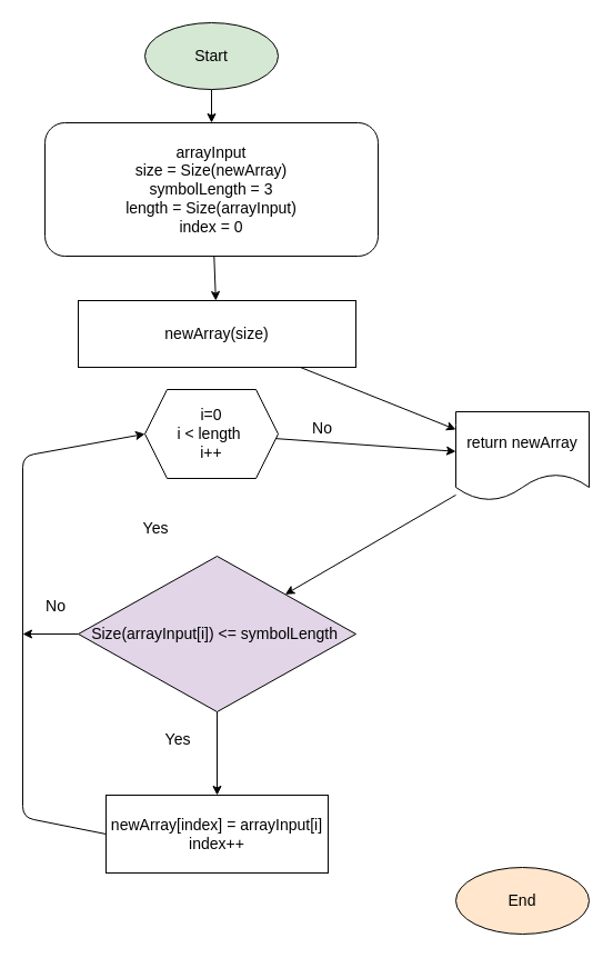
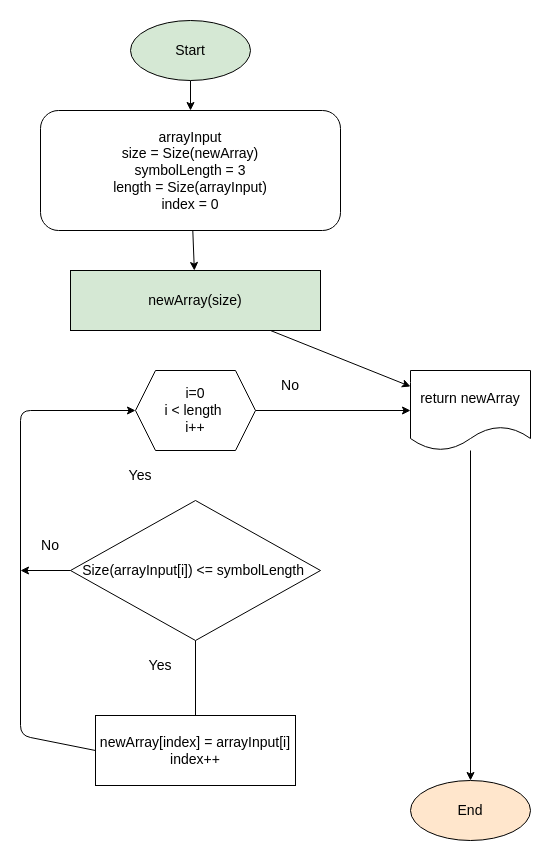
  <mxCell id="0" />
  <mxCell id="1" parent="0" />
  <mxCell id="2" value="" style="edgeStyle=none;html=1;" parent="1" source="3" target="5" edge="1"><mxGeometry relative="1" as="geometry" /></mxCell>
  <mxCell id="3" value="&lt;font style=&quot;font-size: 14px&quot;&gt;Start&lt;/font&gt;" style="ellipse;whiteSpace=wrap;html=1;fillColor=#d5e8d4;" parent="1" vertex="1"><mxGeometry x="130" y="20" width="120" height="60" as="geometry" /></mxCell>
  <mxCell id="4" value="" style="edgeStyle=none;html=1;fontSize=14;" edge="1" parent="1" source="5" target="7"><mxGeometry relative="1" as="geometry" /></mxCell>
  <mxCell id="5" value="&lt;font style=&quot;font-size: 14px&quot;&gt;arrayInput&lt;br&gt;size = Size(newArray)&lt;br&gt;symbolLength = 3&lt;br&gt;length = Size(arrayInput)&lt;br&gt;index = 0&lt;/font&gt;" style="rounded=1;whiteSpace=wrap;html=1;" parent="1" vertex="1"><mxGeometry x="40" y="110" width="300" height="120" as="geometry" /></mxCell>
  <mxCell id="6" value="" style="edgeStyle=none;html=1;fontSize=14;" edge="1" parent="1" source="7" target="14"><mxGeometry relative="1" as="geometry" /></mxCell>
- <mxCell id="7" value="newArray(size)" style="rounded=0;whiteSpace=wrap;html=1;fontSize=14;" vertex="1" parent="1"><mxGeometry x="70" y="270" width="250" height="60" as="geometry" /></mxCell>
+ <mxCell id="7" value="newArray(size)" style="rounded=0;whiteSpace=wrap;html=1;fontSize=14;fillColor=#d5e8d4;" vertex="1" parent="1"><mxGeometry x="70" y="270" width="250" height="60" as="geometry" /></mxCell>
  <mxCell id="8" value="" style="edgeStyle=none;html=1;fontSize=14;" edge="1" parent="1" source="9" target="14"><mxGeometry relative="1" as="geometry" /></mxCell>
- <mxCell id="9" value="i=0&lt;br&gt;i &amp;lt; length&amp;nbsp;&lt;br&gt;i++" style="shape=hexagon;perimeter=hexagonPerimeter2;whiteSpace=wrap;html=1;fixedSize=1;fontSize=14;" vertex="1" parent="1"><mxGeometry x="130" y="350" width="120" height="80" as="geometry" /></mxCell>
- <mxCell id="10" value="" style="edgeStyle=none;html=1;fontSize=14;" edge="1" parent="1" source="11" target="17"><mxGeometry relative="1" as="geometry" /></mxCell>
- <mxCell id="11" value="Size(arrayInput[i]) &amp;lt;= symbolLength&amp;nbsp;" style="rhombus;whiteSpace=wrap;html=1;fontSize=14;fillColor=#e1d5e7;" vertex="1" parent="1"><mxGeometry x="70" y="500" width="250" height="140" as="geometry" /></mxCell>
+ <mxCell id="9" value="i=0&lt;br&gt;i &amp;lt; length&amp;nbsp;&lt;br&gt;i++" style="shape=hexagon;perimeter=hexagonPerimeter2;whiteSpace=wrap;html=1;fixedSize=1;fontSize=14;" vertex="1" parent="1"><mxGeometry x="135" y="370" width="120" height="80" as="geometry" /></mxCell>
+ <mxCell id="10" value="" style="edgeStyle=none;html=1;fontSize=14;endArrow=none;" edge="1" parent="1" source="11" target="17"><mxGeometry relative="1" as="geometry" /></mxCell>
+ <mxCell id="11" value="Size(arrayInput[i]) &amp;lt;= symbolLength&amp;nbsp;" style="rhombus;whiteSpace=wrap;html=1;fontSize=14;" vertex="1" parent="1"><mxGeometry x="70" y="500" width="250" height="140" as="geometry" /></mxCell>
  <mxCell id="12" value="Yes" style="text;html=1;strokeColor=none;fillColor=none;align=center;verticalAlign=middle;whiteSpace=wrap;rounded=0;fontSize=14;" vertex="1" parent="1"><mxGeometry x="110" y="460" width="60" height="30" as="geometry" /></mxCell>
- <mxCell id="13" value="" style="edgeStyle=none;html=1;fontSize=14;" edge="1" parent="1" source="14" target="11"><mxGeometry relative="1" as="geometry" /></mxCell>
+ <mxCell id="13" value="" style="edgeStyle=none;html=1;fontSize=14;" edge="1" parent="1" source="14" target="21"><mxGeometry relative="1" as="geometry" /></mxCell>
  <mxCell id="14" value="return newArray" style="shape=document;whiteSpace=wrap;html=1;boundedLbl=1;fontSize=14;" vertex="1" parent="1"><mxGeometry x="410" y="370" width="120" height="80" as="geometry" /></mxCell>
  <mxCell id="15" value="Yes" style="text;html=1;strokeColor=none;fillColor=none;align=center;verticalAlign=middle;whiteSpace=wrap;rounded=0;fontSize=14;" vertex="1" parent="1"><mxGeometry x="130" y="650" width="60" height="30" as="geometry" /></mxCell>
  <mxCell id="16" value="No" style="text;html=1;strokeColor=none;fillColor=none;align=center;verticalAlign=middle;whiteSpace=wrap;rounded=0;fontSize=14;" vertex="1" parent="1"><mxGeometry x="260" y="370" width="60" height="30" as="geometry" /></mxCell>
  <mxCell id="17" value="newArray[index] = arrayInput[i]&lt;br&gt;index++" style="rounded=0;whiteSpace=wrap;html=1;fontSize=14;" vertex="1" parent="1"><mxGeometry x="95" y="715" width="200" height="70" as="geometry" /></mxCell>
  <mxCell id="18" value="" style="endArrow=classic;html=1;fontSize=14;exitX=0;exitY=0.5;exitDx=0;exitDy=0;entryX=0;entryY=0.5;entryDx=0;entryDy=0;" edge="1" parent="1" source="17" target="9"><mxGeometry width="50" height="50" relative="1" as="geometry"><mxPoint x="280" y="600" as="sourcePoint" /><mxPoint x="330" y="550" as="targetPoint" /><Array as="points"><mxPoint x="20" y="735" /><mxPoint x="20" y="410" /></Array></mxGeometry></mxCell>
  <mxCell id="19" value="" style="endArrow=classic;html=1;fontSize=14;exitX=0;exitY=0.5;exitDx=0;exitDy=0;" edge="1" parent="1" source="11"><mxGeometry width="50" height="50" relative="1" as="geometry"><mxPoint x="280" y="700" as="sourcePoint" /><mxPoint x="20" y="570" as="targetPoint" /></mxGeometry></mxCell>
  <mxCell id="20" value="No" style="text;html=1;strokeColor=none;fillColor=none;align=center;verticalAlign=middle;whiteSpace=wrap;rounded=0;fontSize=14;" vertex="1" parent="1"><mxGeometry x="20" y="530" width="60" height="30" as="geometry" /></mxCell>
  <mxCell id="21" value="End" style="ellipse;whiteSpace=wrap;html=1;fontSize=14;fillColor=#ffe6cc;" vertex="1" parent="1"><mxGeometry x="410" y="780" width="120" height="60" as="geometry" /></mxCell>
